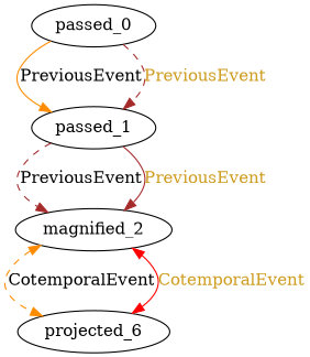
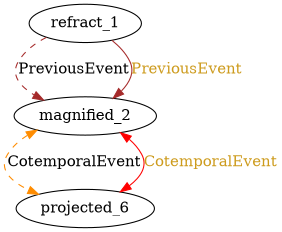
  digraph {
    rankdir=TB
    edge [color=brown fontcolor=black style=solid]
-   n1 [label=passed_0]
-   n2 [label=passed_1]
+   n2 [label=refract_1]
    n3 [label=magnified_2]
    n4 [label=projected_6]
-   n1 -> n2 [color=darkorange label=PreviousEvent]
-   n1 -> n2 [fontcolor=goldenrod3 label=PreviousEvent style=dashed]
    n2 -> n3 [label=PreviousEvent style=dashed]
    n2 -> n3 [fontcolor=goldenrod3 label=PreviousEvent]
    n3 -> n4 [color=darkorange dir=both label=CotemporalEvent style=dashed]
    n3 -> n4 [color=red dir=both fontcolor=goldenrod3 label=CotemporalEvent]
  }
